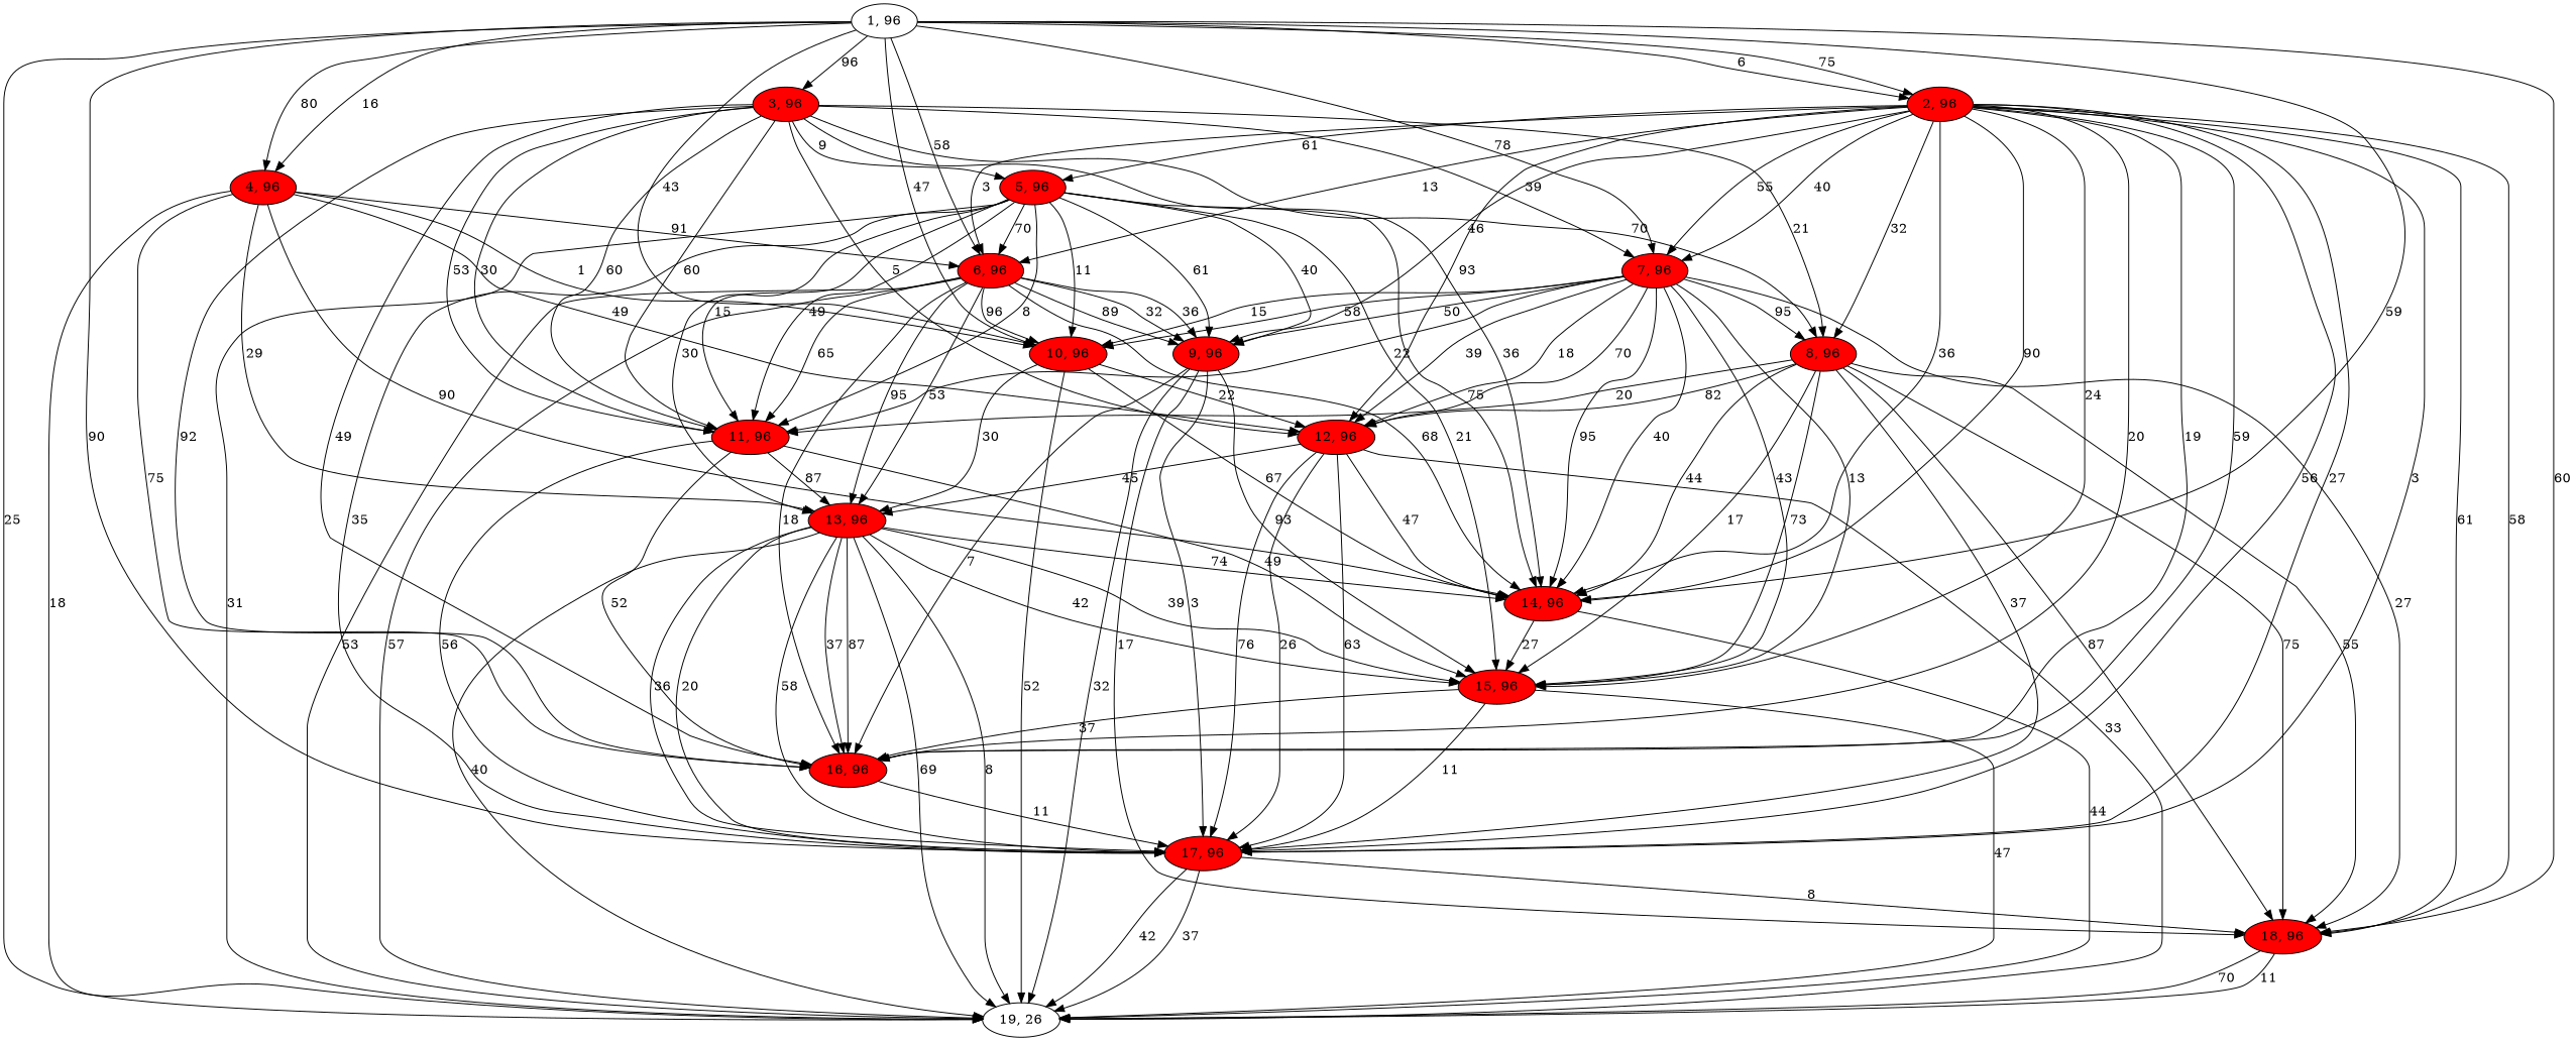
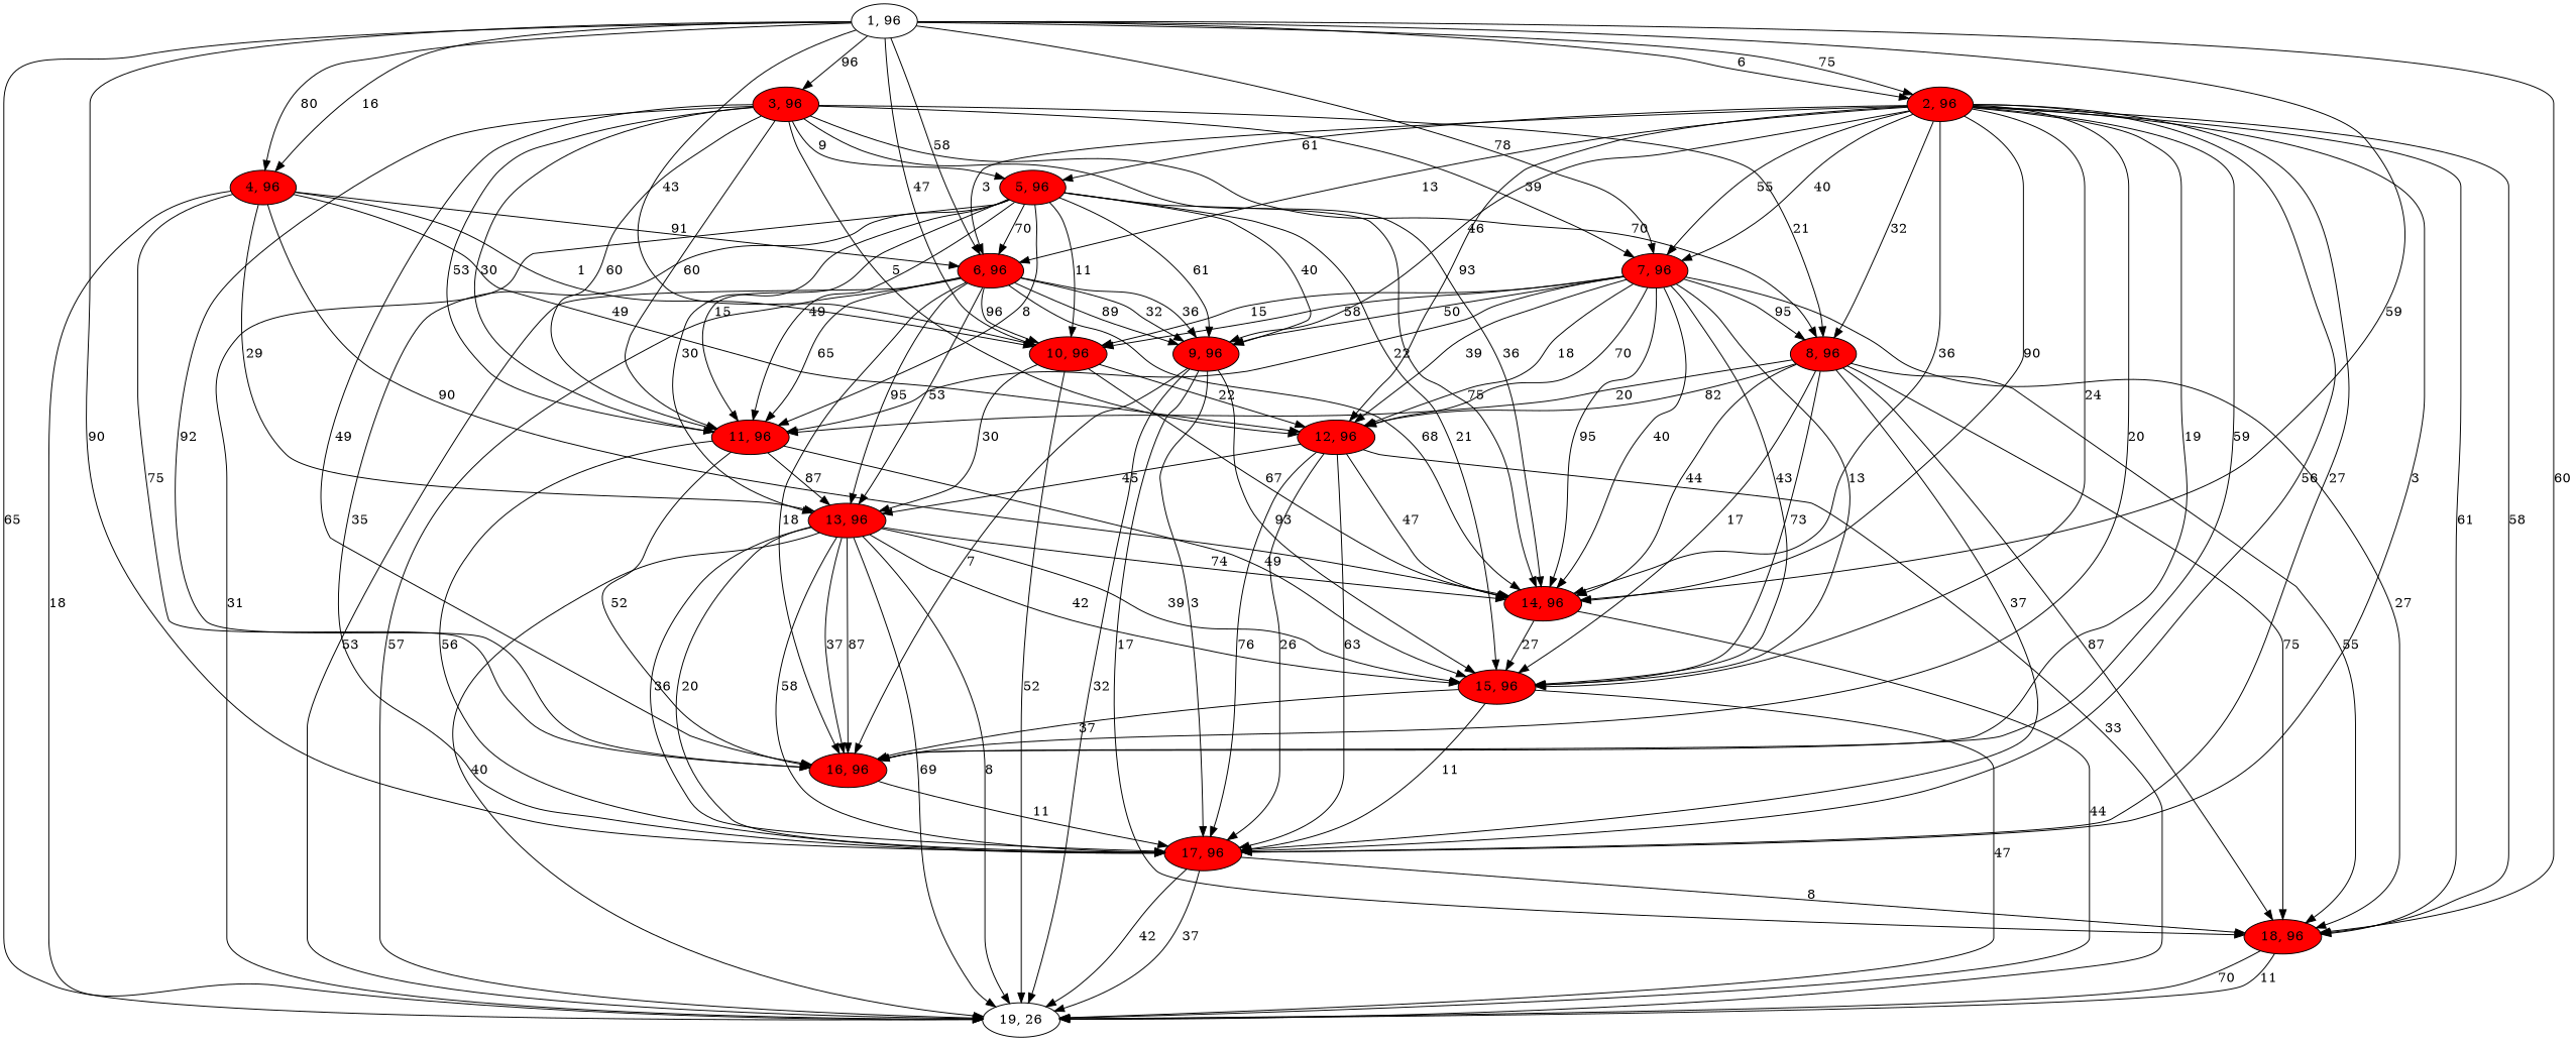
  digraph {
    node [fillcolor=red style=filled]
    n1 [label="1, 96" fillcolor="" style=""]
    n2 [label="2, 96"]
    n3 [label="3, 96"]
    n4 [label="4, 96"]
    n5 [label="6, 96"]
    n6 [label="7, 96"]
    n7 [label="10, 96"]
    n8 [label="14, 96"]
    n9 [label="17, 96"]
    n10 [label="18, 96"]
    n11 [label="19, 26" fillcolor="" style=""]
    n12 [label="5, 96"]
    n13 [label="8, 96"]
    n14 [label="9, 96"]
    n15 [label="12, 96"]
    n16 [label="15, 96"]
    n17 [label="16, 96"]
    n18 [label="11, 96"]
    n19 [label="13, 96"]
    n1 -> n2 [label=75]
    n1 -> n2 [label=6]
    n1 -> n3 [label=96]
    n1 -> n4 [label=16]
    n1 -> n4 [label=80]
    n1 -> n5 [label=58]
    n1 -> n6 [label=78]
    n1 -> n7 [label=47]
    n1 -> n7 [label=43]
    n1 -> n8 [label=59]
    n1 -> n9 [label=90]
    n1 -> n10 [label=60]
-   n1 -> n11 [label=25]
+   n1 -> n11 [label=65]
    n2 -> n5 [label=3]
    n2 -> n5 [label=13]
    n2 -> n6 [label=40]
    n2 -> n6 [label=55]
    n2 -> n8 [label=36]
    n2 -> n8 [label=90]
    n2 -> n9 [label=56]
    n2 -> n9 [label=27]
    n2 -> n9 [label=3]
    n2 -> n10 [label=61]
    n2 -> n10 [label=58]
    n2 -> n12 [label=61]
    n2 -> n13 [label=32]
    n2 -> n14 [label=46]
    n2 -> n15 [label=93]
    n2 -> n16 [label=24]
    n2 -> n17 [label=19]
    n2 -> n17 [label=20]
    n2 -> n17 [label=59]
    n3 -> n6 [label=39]
    n3 -> n8 [label=36]
    n3 -> n12 [label=9]
    n3 -> n13 [label=21]
    n3 -> n13 [label=70]
    n3 -> n15 [label=5]
    n3 -> n17 [label=92]
    n3 -> n17 [label=49]
    n3 -> n18 [label=60]
    n3 -> n18 [label=30]
    n3 -> n18 [label=53]
    n3 -> n18 [label=60]
    n4 -> n5 [label=91]
    n4 -> n7 [label=1]
    n4 -> n8 [label=90]
    n4 -> n11 [label=18]
    n4 -> n15 [label=49]
    n4 -> n17 [label=75]
    n4 -> n19 [label=29]
    n5 -> n7 [label=96]
    n5 -> n8 [label=68]
    n5 -> n11 [label=57]
    n5 -> n11 [label=53]
    n5 -> n14 [label=32]
    n5 -> n14 [label=36]
    n5 -> n14 [label=89]
    n5 -> n17 [label=18]
    n5 -> n18 [label=65]
    n5 -> n19 [label=95]
    n5 -> n19 [label=53]
    n6 -> n7 [label=15]
    n6 -> n7 [label=58]
    n6 -> n8 [label=95]
    n6 -> n8 [label=40]
    n6 -> n10 [label=27]
    n6 -> n13 [label=95]
    n6 -> n14 [label=50]
    n6 -> n15 [label=70]
    n6 -> n15 [label=39]
    n6 -> n15 [label=18]
    n6 -> n16 [label=43]
    n6 -> n16 [label=13]
    n6 -> n18 [label=22]
    n7 -> n8 [label=67]
    n7 -> n11 [label=52]
    n7 -> n15 [label=22]
    n7 -> n19 [label=30]
    n8 -> n11 [label=44]
    n8 -> n16 [label=27]
    n9 -> n10 [label=8]
    n9 -> n11 [label=42]
    n9 -> n11 [label=37]
    n10 -> n11 [label=11]
    n10 -> n11 [label=70]
    n12 -> n5 [label=70]
    n12 -> n7 [label=11]
    n12 -> n8 [label=75]
    n12 -> n9 [label=35]
    n12 -> n11 [label=31]
    n12 -> n14 [label=40]
    n12 -> n14 [label=61]
    n12 -> n16 [label=21]
    n12 -> n18 [label=8]
    n12 -> n18 [label=15]
    n12 -> n18 [label=49]
    n12 -> n19 [label=30]
    n13 -> n8 [label=44]
    n13 -> n9 [label=37]
    n13 -> n10 [label=87]
    n13 -> n10 [label=55]
    n13 -> n10 [label=75]
    n13 -> n15 [label=82]
    n13 -> n16 [label=73]
    n13 -> n16 [label=17]
    n13 -> n18 [label=20]
    n14 -> n9 [label=3]
    n14 -> n10 [label=17]
    n14 -> n11 [label=32]
    n14 -> n16 [label=93]
    n14 -> n17 [label=7]
    n15 -> n8 [label=47]
    n15 -> n9 [label=26]
    n15 -> n9 [label=63]
    n15 -> n9 [label=76]
    n15 -> n11 [label=33]
    n15 -> n19 [label=45]
    n16 -> n9 [label=11]
    n16 -> n11 [label=47]
    n16 -> n17 [label=37]
    n17 -> n9 [label=11]
    n18 -> n9 [label=56]
    n18 -> n16 [label=49]
    n18 -> n17 [label=52]
    n18 -> n19 [label=87]
    n19 -> n8 [label=74]
    n19 -> n9 [label=20]
    n19 -> n9 [label=58]
    n19 -> n9 [label=36]
    n19 -> n11 [label=69]
    n19 -> n11 [label=8]
    n19 -> n11 [label=40]
    n19 -> n16 [label=42]
    n19 -> n16 [label=39]
    n19 -> n17 [label=87]
    n19 -> n17 [label=37]
  }
